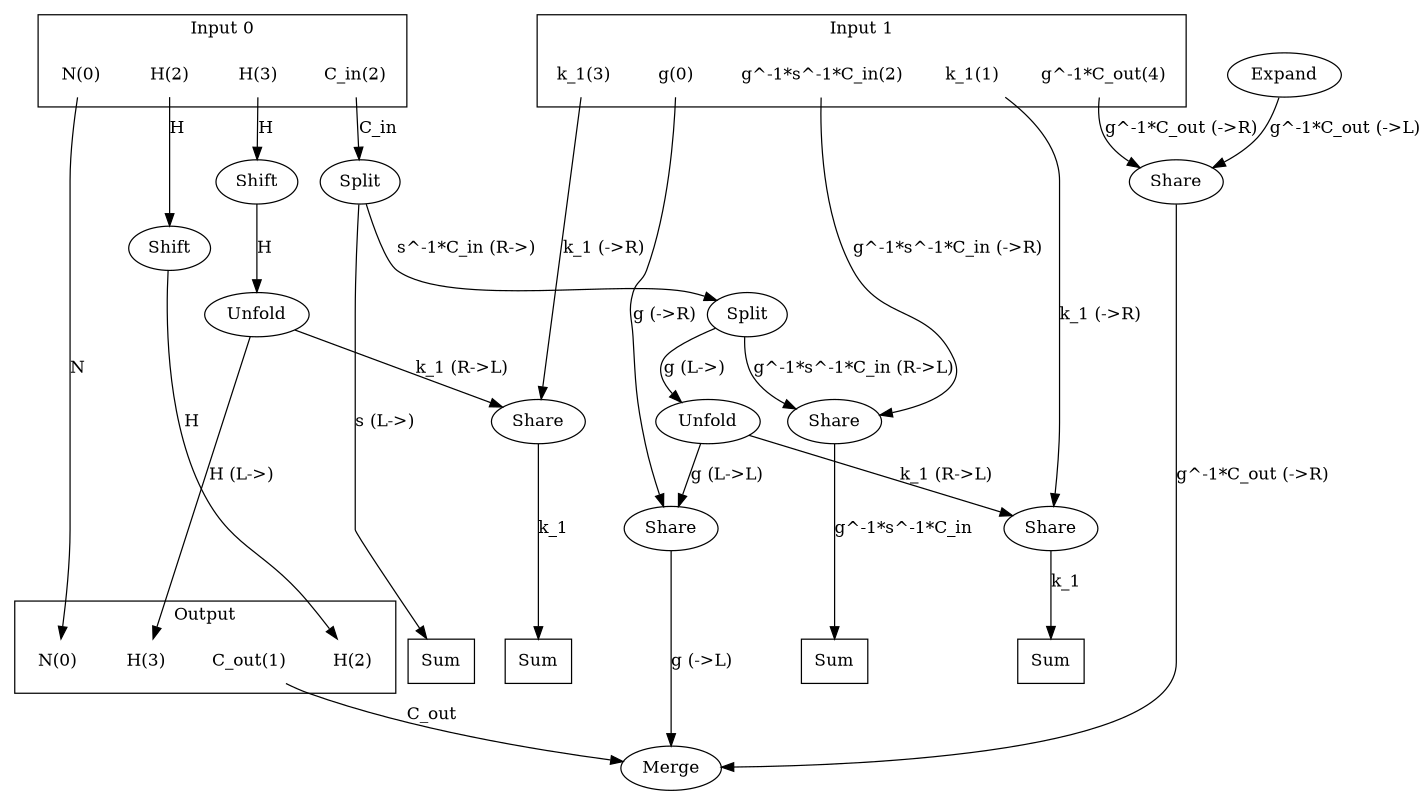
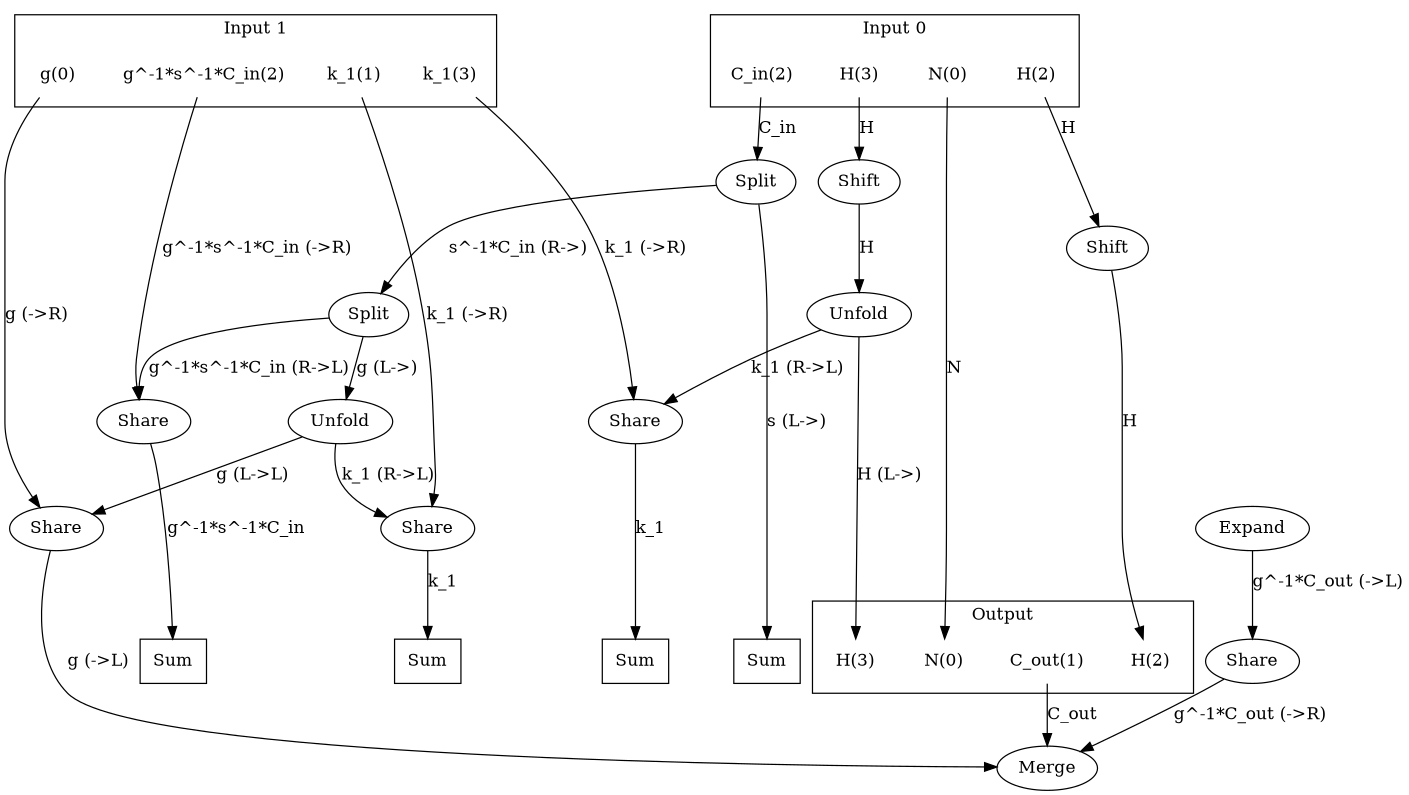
  digraph {
    newrank=true
    n1 [label=Sum shape=box]
    n2 [label=Sum shape=box]
    n3 [label=Sum shape=box]
    n4 [label=Sum shape=box]
    n5 [label="N(0)" shape=none]
    n6 [label="C_out(1)" shape=none]
    n7 [label="H(2)" shape=none]
    n8 [label="H(3)" shape=none]
    n9 [label="N(0)" shape=none]
    n10 [label="C_in(2)" shape=none]
    n11 [label="H(2)" shape=none]
    n12 [label="H(3)" shape=none]
    n13 [label="g(0)" shape=none]
    n14 [label="k_1(1)" shape=none]
    n15 [label="g^-1*s^-1*C_in(2)" shape=none]
    n16 [label="k_1(3)" shape=none]
-   n17 [label="g^-1*C_out(4)" shape=none]
    n18 [label=Merge]
    n19 [label=Split]
    n20 [label=Shift]
    n21 [label=Shift]
    n22 [label=Share]
    n23 [label=Share]
    n24 [label=Share]
    n25 [label=Share]
    n26 [label=Share]
    n27 [label=Split]
    n28 [label=Unfold]
    n29 [label=Unfold]
    n30 [label=Expand]
    subgraph sub_1 {
      rank=same
      n1
      n2
      n3
      n4
      n5
      n6
      n7
      n8
    }
    subgraph sub_2 {
      rank=same
      n9
      n10
      n11
      n12
      n13
      n14
      n15
      n16
-     n17
    }
    subgraph cluster_3 {
      label=Output
      n5
      n6
      n7
      n8
    }
    subgraph cluster_4 {
      label="Input 0"
      n9
      n10
      n11
      n12
    }
    subgraph cluster_5 {
      label="Input 1"
      n13
      n14
      n15
      n16
-     n17
    }
    n6 -> n18 [label=C_out]
    n9 -> n5 [label=N]
    n10 -> n19 [label=C_in]
    n11 -> n20 [label=H]
    n12 -> n21 [label=H]
    n13 -> n22 [label="g (->R)"]
    n14 -> n23 [label="k_1 (->R)"]
    n15 -> n24 [label="g^-1*s^-1*C_in (->R)"]
    n16 -> n25 [label="k_1 (->R)"]
-   n17 -> n26 [label="g^-1*C_out (->R)"]
    n19 -> n1 [label="s (L->)"]
    n19 -> n27 [label="s^-1*C_in (R->)"]
    n20 -> n7 [label=H]
    n21 -> n29 [label=H]
    n22 -> n18 [label="g (->L)"]
    n23 -> n3 [label=k_1]
    n24 -> n4 [label="g^-1*s^-1*C_in"]
    n25 -> n2 [label=k_1]
    n26 -> n18 [label="g^-1*C_out (->R)"]
    n27 -> n24 [label="g^-1*s^-1*C_in (R->L)"]
    n27 -> n28 [label="g (L->)"]
    n28 -> n22 [label="g (L->L)"]
    n28 -> n23 [label="k_1 (R->L)"]
    n29 -> n8 [label="H (L->)"]
    n29 -> n25 [label="k_1 (R->L)"]
    n30 -> n26 [label="g^-1*C_out (->L)"]
  }
